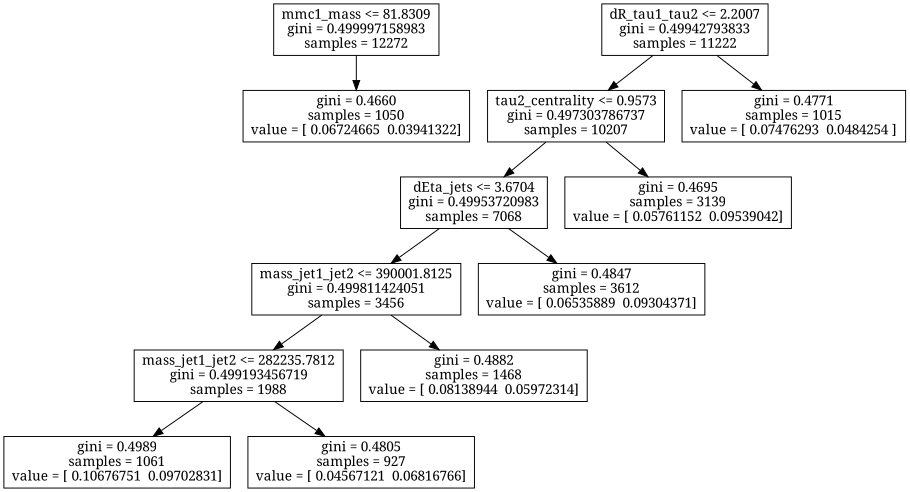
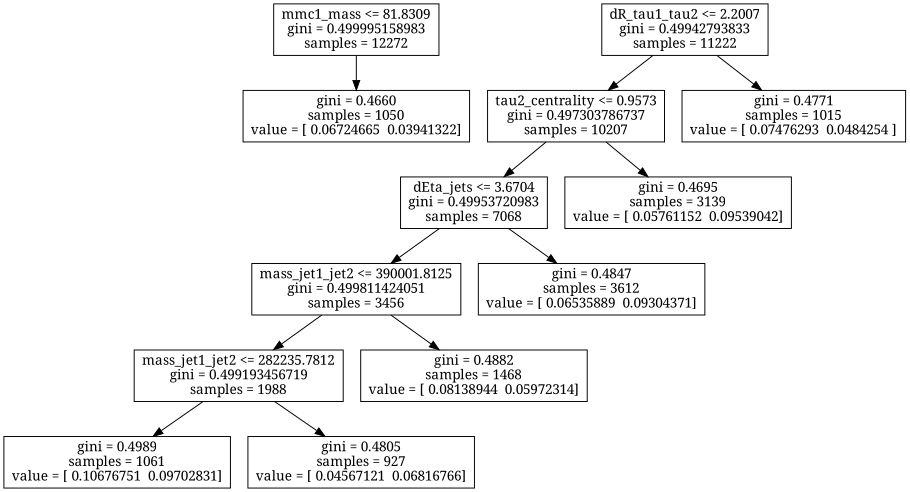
  digraph {
    fontname="Noto Serif"
    node [fontname="Noto Serif" shape=box]
    edge [fontname="Noto Serif"]
-   n1 [label="mmc1_mass <= 81.8309\ngini = 0.499997158983\nsamples = 12272"]
+   n1 [label="mmc1_mass <= 81.8309\ngini = 0.499995158983\nsamples = 12272"]
    n2 [label="gini = 0.4660\nsamples = 1050\nvalue = [ 0.06724665  0.03941322]"]
    n3 [label="dR_tau1_tau2 <= 2.2007\ngini = 0.49942793833\nsamples = 11222"]
    n4 [label="tau2_centrality <= 0.9573\ngini = 0.497303786737\nsamples = 10207"]
    n5 [label="gini = 0.4771\nsamples = 1015\nvalue = [ 0.07476293  0.0484254 ]"]
    n6 [label="dEta_jets <= 3.6704\ngini = 0.49953720983\nsamples = 7068"]
    n7 [label="gini = 0.4695\nsamples = 3139\nvalue = [ 0.05761152  0.09539042]"]
    n8 [label="mass_jet1_jet2 <= 390001.8125\ngini = 0.499811424051\nsamples = 3456"]
    n9 [label="gini = 0.4847\nsamples = 3612\nvalue = [ 0.06535889  0.09304371]"]
    n10 [label="mass_jet1_jet2 <= 282235.7812\ngini = 0.499193456719\nsamples = 1988"]
    n11 [label="gini = 0.4882\nsamples = 1468\nvalue = [ 0.08138944  0.05972314]"]
    n12 [label="gini = 0.4989\nsamples = 1061\nvalue = [ 0.10676751  0.09702831]"]
    n13 [label="gini = 0.4805\nsamples = 927\nvalue = [ 0.04567121  0.06816766]"]
    n1 -> n2
    n3 -> n4
    n3 -> n5
    n4 -> n6
    n4 -> n7
    n6 -> n8
    n6 -> n9
    n8 -> n10
    n8 -> n11
    n10 -> n12
    n10 -> n13
  }
